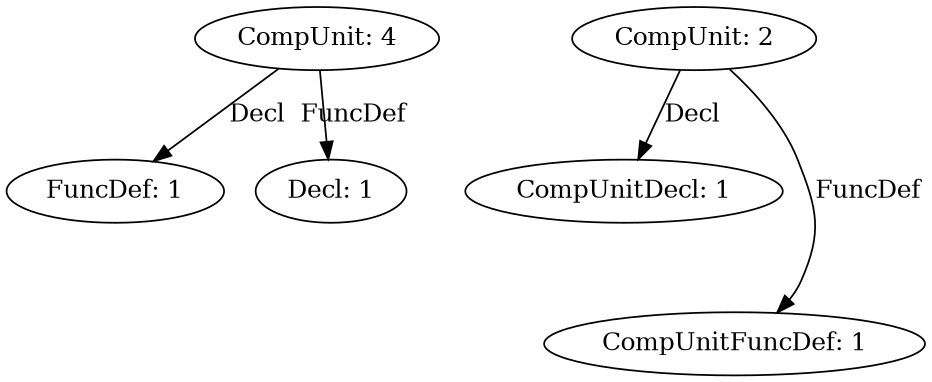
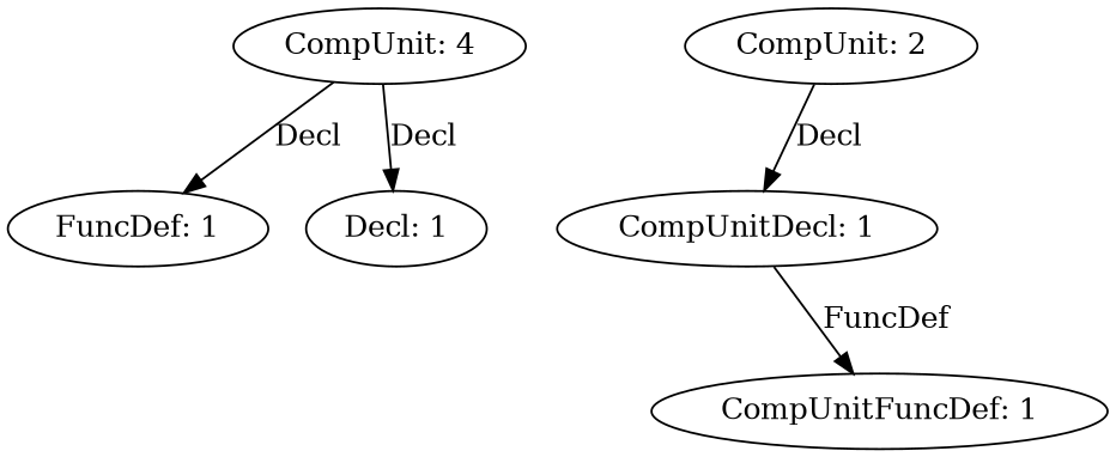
  digraph {
    n1 [label="CompUnit: 4"]
    n2 [label="FuncDef: 1"]
    n3 [label="Decl: 1"]
    n4 [label="CompUnit: 2"]
    n5 [label="CompUnitDecl: 1"]
    n6 [label="CompUnitFuncDef: 1"]
    n1 -> n2 [label=Decl]
-   n1 -> n3 [label=FuncDef]
+   n1 -> n3 [label=Decl]
    n4 -> n5 [label=Decl]
-   n4 -> n6 [label=FuncDef]
+   n5 -> n6 [label=FuncDef]
  }
